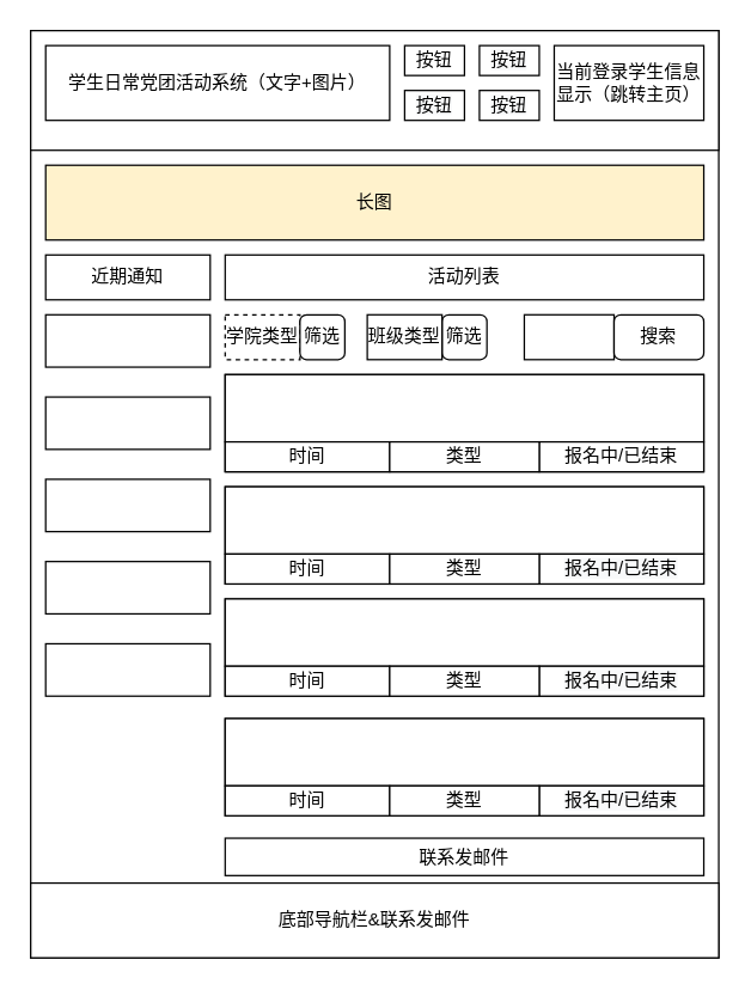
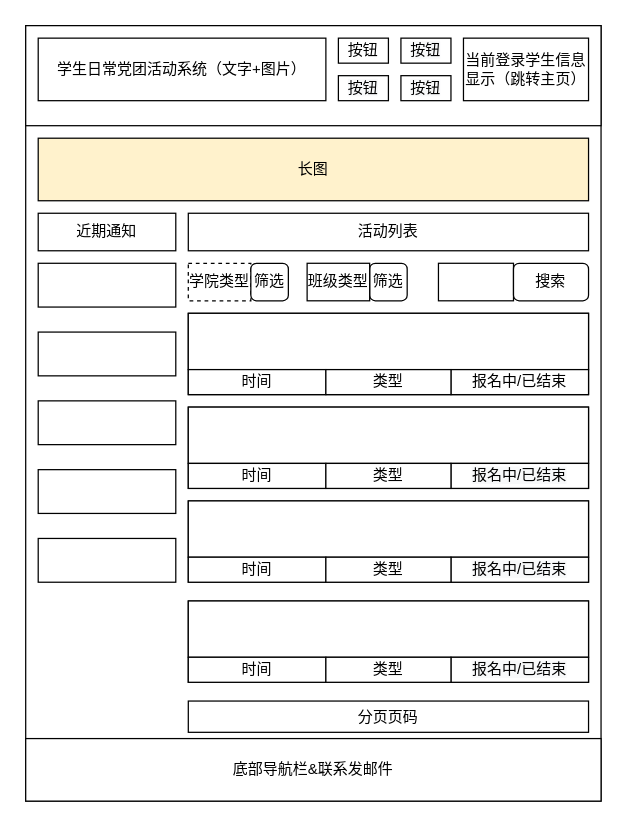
  <mxCell id="0" />
  <mxCell id="1" parent="0" />
  <mxCell id="2" value="" style="rounded=0;whiteSpace=wrap;html=1;" parent="1" vertex="1"><mxGeometry x="20" y="20" width="460" height="620" as="geometry" /></mxCell>
  <mxCell id="3" value="活动列表" style="rounded=0;whiteSpace=wrap;html=1;" parent="1" vertex="1"><mxGeometry x="150" y="170" width="320" height="30" as="geometry" /></mxCell>
  <mxCell id="4" value="近期通知" style="rounded=0;whiteSpace=wrap;html=1;" parent="1" vertex="1"><mxGeometry x="30" y="170" width="110" height="30" as="geometry" /></mxCell>
  <mxCell id="5" value="" style="rounded=0;whiteSpace=wrap;html=1;" parent="1" vertex="1"><mxGeometry x="30" y="210" width="110" height="35" as="geometry" /></mxCell>
  <mxCell id="6" value="" style="rounded=0;whiteSpace=wrap;html=1;" parent="1" vertex="1"><mxGeometry x="150" y="250" width="320" height="65" as="geometry" /></mxCell>
- <mxCell id="7" value="联系发邮件" style="rounded=0;whiteSpace=wrap;html=1;" parent="1" vertex="1"><mxGeometry x="150" y="560" width="320" height="25" as="geometry" /></mxCell>
+ <mxCell id="7" value="分页页码" style="rounded=0;whiteSpace=wrap;html=1;" parent="1" vertex="1"><mxGeometry x="150" y="560" width="320" height="25" as="geometry" /></mxCell>
  <mxCell id="8" value="长图" style="rounded=0;whiteSpace=wrap;html=1;fillColor=#fff2cc;" parent="1" vertex="1"><mxGeometry x="30" y="110" width="440" height="50" as="geometry" /></mxCell>
  <mxCell id="9" value="" style="rounded=0;whiteSpace=wrap;html=1;" parent="1" vertex="1"><mxGeometry x="150" y="250" width="320" height="45" as="geometry" /></mxCell>
  <mxCell id="10" value="时间" style="rounded=0;whiteSpace=wrap;html=1;" parent="1" vertex="1"><mxGeometry x="150" y="295" width="110" height="20" as="geometry" /></mxCell>
  <mxCell id="11" value="报名中/已结束" style="rounded=0;whiteSpace=wrap;html=1;" parent="1" vertex="1"><mxGeometry x="360" y="295" width="110" height="20" as="geometry" /></mxCell>
  <mxCell id="12" value="类型" style="rounded=0;whiteSpace=wrap;html=1;" parent="1" vertex="1"><mxGeometry x="260" y="295" width="100" height="20" as="geometry" /></mxCell>
  <mxCell id="13" value="" style="rounded=0;whiteSpace=wrap;html=1;" parent="1" vertex="1"><mxGeometry x="30" y="265" width="110" height="35" as="geometry" /></mxCell>
  <mxCell id="14" value="" style="rounded=0;whiteSpace=wrap;html=1;" parent="1" vertex="1"><mxGeometry x="30" y="320" width="110" height="35" as="geometry" /></mxCell>
  <mxCell id="15" value="" style="rounded=0;whiteSpace=wrap;html=1;" parent="1" vertex="1"><mxGeometry x="30" y="375" width="110" height="35" as="geometry" /></mxCell>
  <mxCell id="16" value="" style="rounded=0;whiteSpace=wrap;html=1;" parent="1" vertex="1"><mxGeometry x="30" y="430" width="110" height="35" as="geometry" /></mxCell>
  <mxCell id="17" value="底部导航栏&amp;amp;联系发邮件" style="rounded=0;whiteSpace=wrap;html=1;" parent="1" vertex="1"><mxGeometry x="20" y="590" width="460" height="50" as="geometry" /></mxCell>
  <mxCell id="18" value="" style="rounded=0;whiteSpace=wrap;html=1;" parent="1" vertex="1"><mxGeometry x="20" y="20" width="460" height="80" as="geometry" /></mxCell>
  <mxCell id="19" value="学生日常党团活动系统（文字+图片）" style="rounded=0;whiteSpace=wrap;html=1;" parent="1" vertex="1"><mxGeometry x="30" y="30" width="230" height="50" as="geometry" /></mxCell>
  <mxCell id="20" value="当前登录学生信息显示（跳转主页）" style="rounded=0;whiteSpace=wrap;html=1;" parent="1" vertex="1"><mxGeometry x="370" y="30" width="100" height="50" as="geometry" /></mxCell>
  <mxCell id="21" value="按钮" style="rounded=0;whiteSpace=wrap;html=1;" parent="1" vertex="1"><mxGeometry x="270" y="30" width="40" height="20" as="geometry" /></mxCell>
  <mxCell id="22" value="&#10;&#10;&lt;span style=&quot;color: rgb(0, 0, 0); font-family: helvetica; font-size: 12px; font-style: normal; font-weight: 400; letter-spacing: normal; text-align: center; text-indent: 0px; text-transform: none; word-spacing: 0px; background-color: rgb(248, 249, 250); display: inline; float: none;&quot;&gt;按钮&lt;/span&gt;&#10;&#10;" style="rounded=0;whiteSpace=wrap;html=1;" parent="1" vertex="1"><mxGeometry x="320" y="30" width="40" height="20" as="geometry" /></mxCell>
  <mxCell id="23" value="&#10;&#10;&lt;span style=&quot;color: rgb(0, 0, 0); font-family: helvetica; font-size: 12px; font-style: normal; font-weight: 400; letter-spacing: normal; text-align: center; text-indent: 0px; text-transform: none; word-spacing: 0px; background-color: rgb(248, 249, 250); display: inline; float: none;&quot;&gt;按钮&lt;/span&gt;&#10;&#10;" style="rounded=0;whiteSpace=wrap;html=1;" parent="1" vertex="1"><mxGeometry x="270" y="60" width="40" height="20" as="geometry" /></mxCell>
  <mxCell id="24" value="&#10;&#10;&lt;span style=&quot;color: rgb(0, 0, 0); font-family: helvetica; font-size: 12px; font-style: normal; font-weight: 400; letter-spacing: normal; text-align: center; text-indent: 0px; text-transform: none; word-spacing: 0px; background-color: rgb(248, 249, 250); display: inline; float: none;&quot;&gt;按钮&lt;/span&gt;&#10;&#10;" style="rounded=0;whiteSpace=wrap;html=1;" parent="1" vertex="1"><mxGeometry x="320" y="60" width="40" height="20" as="geometry" /></mxCell>
  <mxCell id="25" value="" style="rounded=0;whiteSpace=wrap;html=1;" parent="1" vertex="1"><mxGeometry x="350" y="210" width="60" height="30" as="geometry" /></mxCell>
  <mxCell id="26" value="搜索" style="rounded=1;whiteSpace=wrap;html=1;" parent="1" vertex="1"><mxGeometry x="410" y="210" width="60" height="30" as="geometry" /></mxCell>
  <mxCell id="27" value="" style="rounded=0;whiteSpace=wrap;html=1;" parent="1" vertex="1"><mxGeometry x="150" y="325" width="320" height="65" as="geometry" /></mxCell>
  <mxCell id="28" value="" style="rounded=0;whiteSpace=wrap;html=1;" parent="1" vertex="1"><mxGeometry x="150" y="325" width="320" height="45" as="geometry" /></mxCell>
  <mxCell id="29" value="时间" style="rounded=0;whiteSpace=wrap;html=1;" parent="1" vertex="1"><mxGeometry x="150" y="370" width="110" height="20" as="geometry" /></mxCell>
  <mxCell id="30" value="&#10;&#10;&lt;span style=&quot;color: rgb(0, 0, 0); font-family: helvetica; font-size: 12px; font-style: normal; font-weight: 400; letter-spacing: normal; text-align: center; text-indent: 0px; text-transform: none; word-spacing: 0px; background-color: rgb(248, 249, 250); display: inline; float: none;&quot;&gt;报名中/已结束&lt;/span&gt;&#10;&#10;" style="rounded=0;whiteSpace=wrap;html=1;" parent="1" vertex="1"><mxGeometry x="360" y="370" width="110" height="20" as="geometry" /></mxCell>
  <mxCell id="31" value="类型" style="rounded=0;whiteSpace=wrap;html=1;" parent="1" vertex="1"><mxGeometry x="260" y="370" width="100" height="20" as="geometry" /></mxCell>
  <mxCell id="32" value="" style="rounded=0;whiteSpace=wrap;html=1;" parent="1" vertex="1"><mxGeometry x="150" y="400" width="320" height="65" as="geometry" /></mxCell>
  <mxCell id="33" value="" style="rounded=0;whiteSpace=wrap;html=1;" parent="1" vertex="1"><mxGeometry x="150" y="400" width="320" height="45" as="geometry" /></mxCell>
  <mxCell id="34" value="时间" style="rounded=0;whiteSpace=wrap;html=1;" parent="1" vertex="1"><mxGeometry x="150" y="445" width="110" height="20" as="geometry" /></mxCell>
  <mxCell id="35" value="&#10;&#10;&lt;span style=&quot;color: rgb(0, 0, 0); font-family: helvetica; font-size: 12px; font-style: normal; font-weight: 400; letter-spacing: normal; text-align: center; text-indent: 0px; text-transform: none; word-spacing: 0px; background-color: rgb(248, 249, 250); display: inline; float: none;&quot;&gt;报名中/已结束&lt;/span&gt;&#10;&#10;" style="rounded=0;whiteSpace=wrap;html=1;" parent="1" vertex="1"><mxGeometry x="360" y="445" width="110" height="20" as="geometry" /></mxCell>
  <mxCell id="36" value="类型" style="rounded=0;whiteSpace=wrap;html=1;" parent="1" vertex="1"><mxGeometry x="260" y="445" width="100" height="20" as="geometry" /></mxCell>
  <mxCell id="37" value="" style="rounded=0;whiteSpace=wrap;html=1;" parent="1" vertex="1"><mxGeometry x="150" y="480" width="320" height="65" as="geometry" /></mxCell>
  <mxCell id="38" value="" style="rounded=0;whiteSpace=wrap;html=1;" parent="1" vertex="1"><mxGeometry x="150" y="480" width="320" height="45" as="geometry" /></mxCell>
  <mxCell id="39" value="时间" style="rounded=0;whiteSpace=wrap;html=1;" parent="1" vertex="1"><mxGeometry x="150" y="525" width="110" height="20" as="geometry" /></mxCell>
  <mxCell id="40" value="&#10;&#10;&lt;span style=&quot;color: rgb(0, 0, 0); font-family: helvetica; font-size: 12px; font-style: normal; font-weight: 400; letter-spacing: normal; text-align: center; text-indent: 0px; text-transform: none; word-spacing: 0px; background-color: rgb(248, 249, 250); display: inline; float: none;&quot;&gt;报名中/已结束&lt;/span&gt;&#10;&#10;" style="rounded=0;whiteSpace=wrap;html=1;" parent="1" vertex="1"><mxGeometry x="360" y="525" width="110" height="20" as="geometry" /></mxCell>
  <mxCell id="41" value="类型" style="rounded=0;whiteSpace=wrap;html=1;" parent="1" vertex="1"><mxGeometry x="260" y="525" width="100" height="20" as="geometry" /></mxCell>
  <mxCell id="42" value="学院类型" style="rounded=0;whiteSpace=wrap;html=1;dashed=1;" parent="1" vertex="1"><mxGeometry x="150" y="210" width="50" height="30" as="geometry" /></mxCell>
  <mxCell id="43" value="筛选" style="rounded=1;whiteSpace=wrap;html=1;" parent="1" vertex="1"><mxGeometry x="295" y="210" width="30" height="30" as="geometry" /></mxCell>
  <mxCell id="44" value="班级类型" style="rounded=0;whiteSpace=wrap;html=1;" vertex="1" parent="1"><mxGeometry x="245" y="210" width="50" height="30" as="geometry" /></mxCell>
  <mxCell id="45" value="筛选" style="rounded=1;whiteSpace=wrap;html=1;" vertex="1" parent="1"><mxGeometry x="200" y="210" width="30" height="30" as="geometry" /></mxCell>
